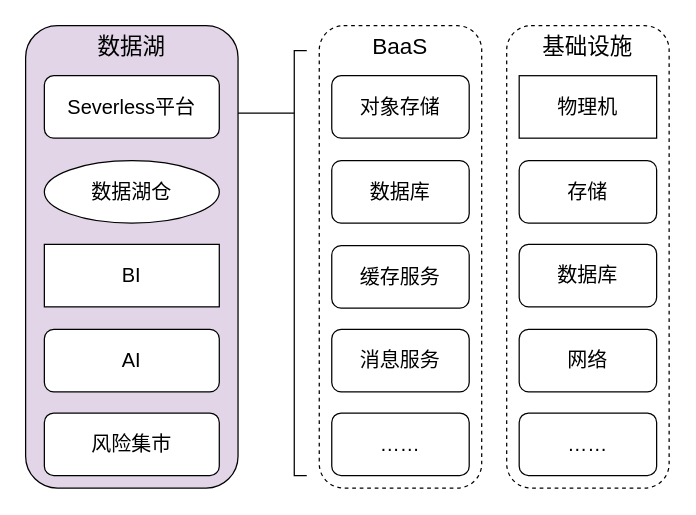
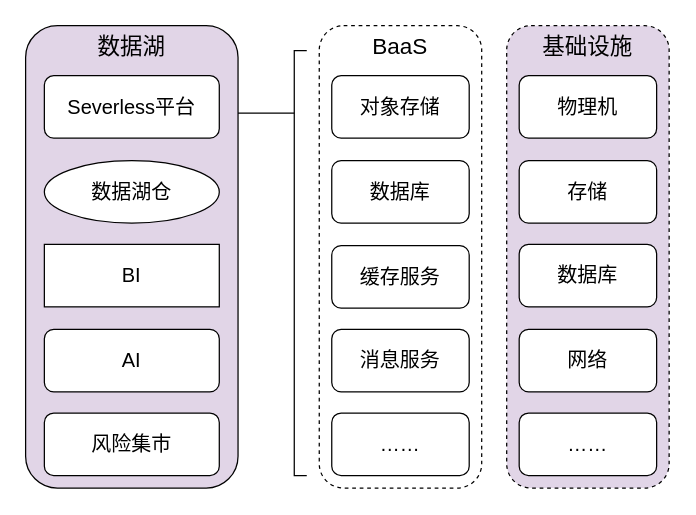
  <mxCell id="0" />
  <mxCell id="1" parent="0" />
- <mxCell id="2" value="基础设施" style="rounded=1;whiteSpace=wrap;html=1;strokeColor=default;strokeWidth=1;fontSize=18;dashed=1;verticalAlign=top;" vertex="1" parent="1"><mxGeometry x="405" y="20" width="130" height="370" as="geometry" /></mxCell>
+ <mxCell id="2" value="基础设施" style="rounded=1;whiteSpace=wrap;html=1;strokeColor=default;strokeWidth=1;fontSize=18;dashed=1;verticalAlign=top;fillColor=#e1d5e7;" vertex="1" parent="1"><mxGeometry x="405" y="20" width="130" height="370" as="geometry" /></mxCell>
  <mxCell id="3" value="BaaS" style="rounded=1;whiteSpace=wrap;html=1;strokeColor=default;strokeWidth=1;fontSize=18;dashed=1;verticalAlign=top;" vertex="1" parent="1"><mxGeometry x="255" y="20" width="130" height="370" as="geometry" /></mxCell>
  <mxCell id="4" value="" style="strokeWidth=1;html=1;shape=mxgraph.flowchart.annotation_1;align=left;pointerEvents=1;fontSize=16;strokeColor=default;" vertex="1" parent="1"><mxGeometry x="235" y="40" width="10" height="340" as="geometry" /></mxCell>
  <mxCell id="5" value="" style="endArrow=none;html=1;rounded=0;fontSize=16;" edge="1" parent="1"><mxGeometry width="50" height="50" relative="1" as="geometry"><mxPoint x="175" y="90" as="sourcePoint" /><mxPoint x="235" y="90" as="targetPoint" /></mxGeometry></mxCell>
  <mxCell id="6" value="对象存储" style="rounded=1;whiteSpace=wrap;html=1;strokeColor=default;strokeWidth=1;fontSize=16;" vertex="1" parent="1"><mxGeometry x="265" y="60" width="110" height="50" as="geometry" /></mxCell>
  <mxCell id="7" value="消息服务" style="rounded=1;whiteSpace=wrap;html=1;strokeColor=default;strokeWidth=1;fontSize=16;" vertex="1" parent="1"><mxGeometry x="265" y="263" width="110" height="50" as="geometry" /></mxCell>
  <mxCell id="8" value="缓存服务" style="rounded=1;whiteSpace=wrap;html=1;strokeColor=default;strokeWidth=1;fontSize=16;" vertex="1" parent="1"><mxGeometry x="265" y="196" width="110" height="50" as="geometry" /></mxCell>
  <mxCell id="9" value="数据库" style="rounded=1;whiteSpace=wrap;html=1;strokeColor=default;strokeWidth=1;fontSize=16;" vertex="1" parent="1"><mxGeometry x="265" y="128" width="110" height="50" as="geometry" /></mxCell>
- <mxCell id="10" value="物理机" style="whiteSpace=wrap;html=1;strokeColor=default;strokeWidth=1;fontSize=16;rounded=0;" vertex="1" parent="1"><mxGeometry x="415" y="60" width="110" height="50" as="geometry" /></mxCell>
+ <mxCell id="10" value="物理机" style="rounded=1;whiteSpace=wrap;html=1;strokeColor=default;strokeWidth=1;fontSize=16;" vertex="1" parent="1"><mxGeometry x="415" y="60" width="110" height="50" as="geometry" /></mxCell>
  <mxCell id="11" value="……" style="rounded=1;whiteSpace=wrap;html=1;strokeColor=default;strokeWidth=1;fontSize=16;" vertex="1" parent="1"><mxGeometry x="415" y="330" width="110" height="50" as="geometry" /></mxCell>
  <mxCell id="12" value="网络" style="rounded=1;whiteSpace=wrap;html=1;strokeColor=default;strokeWidth=1;fontSize=16;" vertex="1" parent="1"><mxGeometry x="415" y="263" width="110" height="50" as="geometry" /></mxCell>
  <mxCell id="13" value="存储" style="rounded=1;whiteSpace=wrap;html=1;strokeColor=default;strokeWidth=1;fontSize=16;" vertex="1" parent="1"><mxGeometry x="415" y="128" width="110" height="50" as="geometry" /></mxCell>
  <mxCell id="14" value="数据库" style="rounded=1;whiteSpace=wrap;html=1;strokeColor=default;strokeWidth=1;fontSize=16;" vertex="1" parent="1"><mxGeometry x="415" y="195" width="110" height="50" as="geometry" /></mxCell>
  <mxCell id="15" value="……" style="rounded=1;whiteSpace=wrap;html=1;strokeColor=default;strokeWidth=1;fontSize=16;" vertex="1" parent="1"><mxGeometry x="265" y="330" width="110" height="50" as="geometry" /></mxCell>
  <mxCell id="16" value="数据湖" style="rounded=1;whiteSpace=wrap;html=1;fontSize=18;verticalAlign=top;fillColor=#e1d5e7;" vertex="1" parent="1"><mxGeometry x="20" y="20" width="170" height="370" as="geometry" /></mxCell>
  <mxCell id="17" value="Severless平台" style="rounded=1;whiteSpace=wrap;html=1;fontSize=16;" vertex="1" parent="1"><mxGeometry x="35" y="60" width="140" height="50" as="geometry" /></mxCell>
  <mxCell id="18" value="数据湖仓" style="ellipse;whiteSpace=wrap;html=1;fontSize=16;" vertex="1" parent="1"><mxGeometry x="35" y="128" width="140" height="50" as="geometry" /></mxCell>
  <mxCell id="19" value="AI" style="rounded=1;whiteSpace=wrap;html=1;fontSize=16;" vertex="1" parent="1"><mxGeometry x="35" y="263" width="140" height="50" as="geometry" /></mxCell>
  <mxCell id="20" value="BI" style="whiteSpace=wrap;html=1;fontSize=16;rounded=0;" vertex="1" parent="1"><mxGeometry x="35" y="195" width="140" height="50" as="geometry" /></mxCell>
  <mxCell id="21" value="风险集市" style="rounded=1;whiteSpace=wrap;html=1;fontSize=16;" vertex="1" parent="1"><mxGeometry x="35" y="330" width="140" height="50" as="geometry" /></mxCell>
